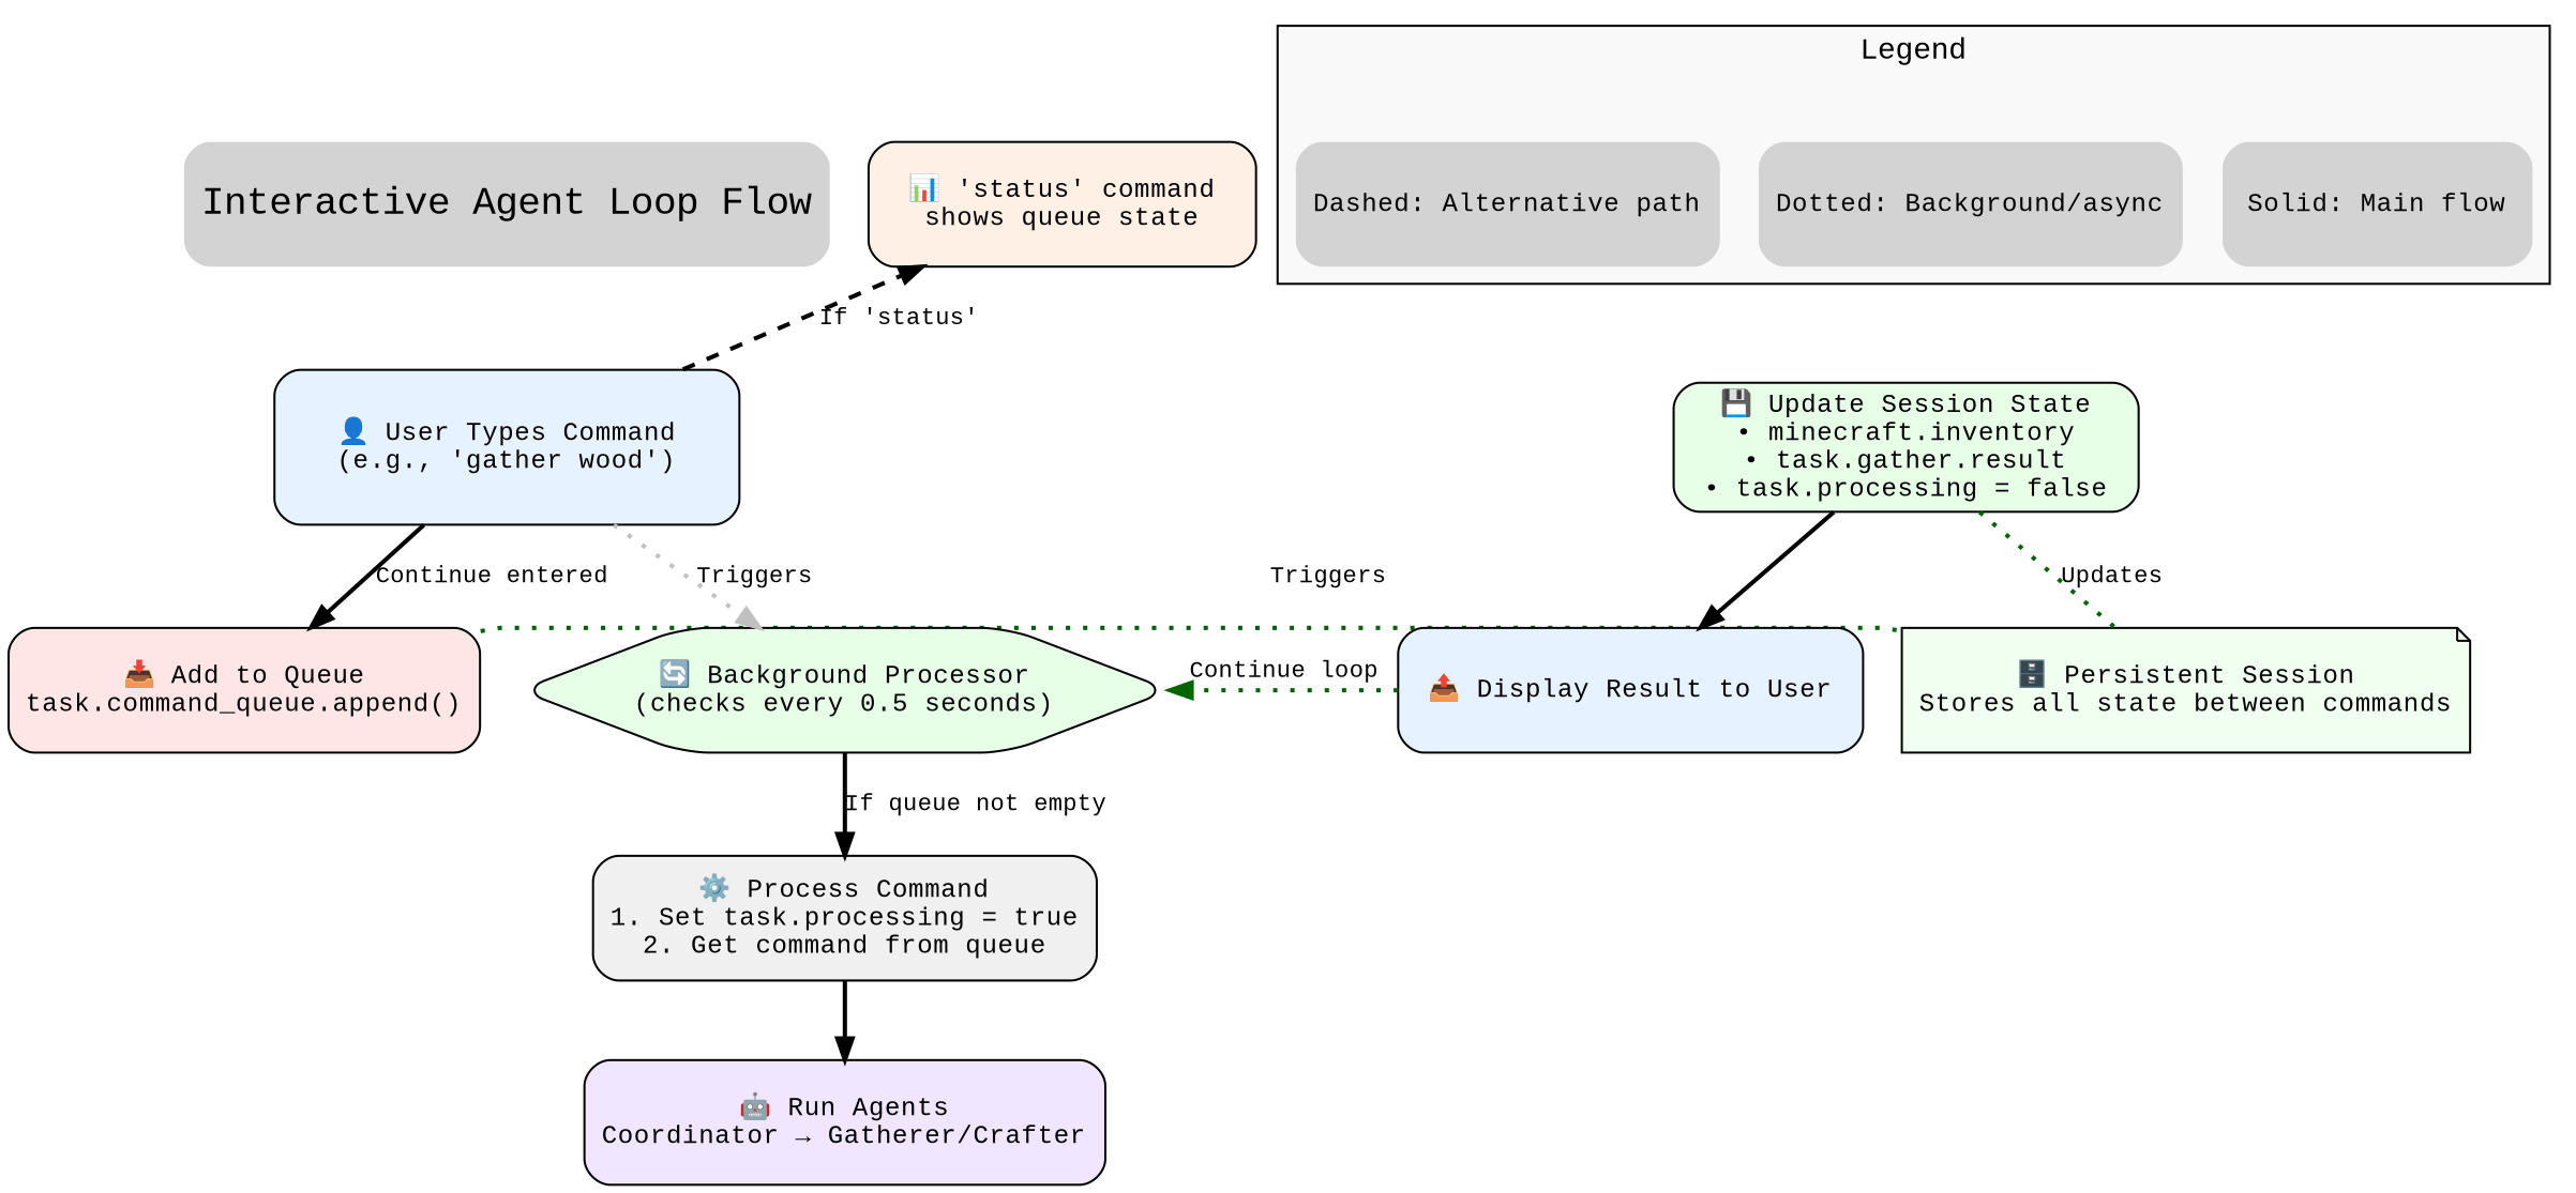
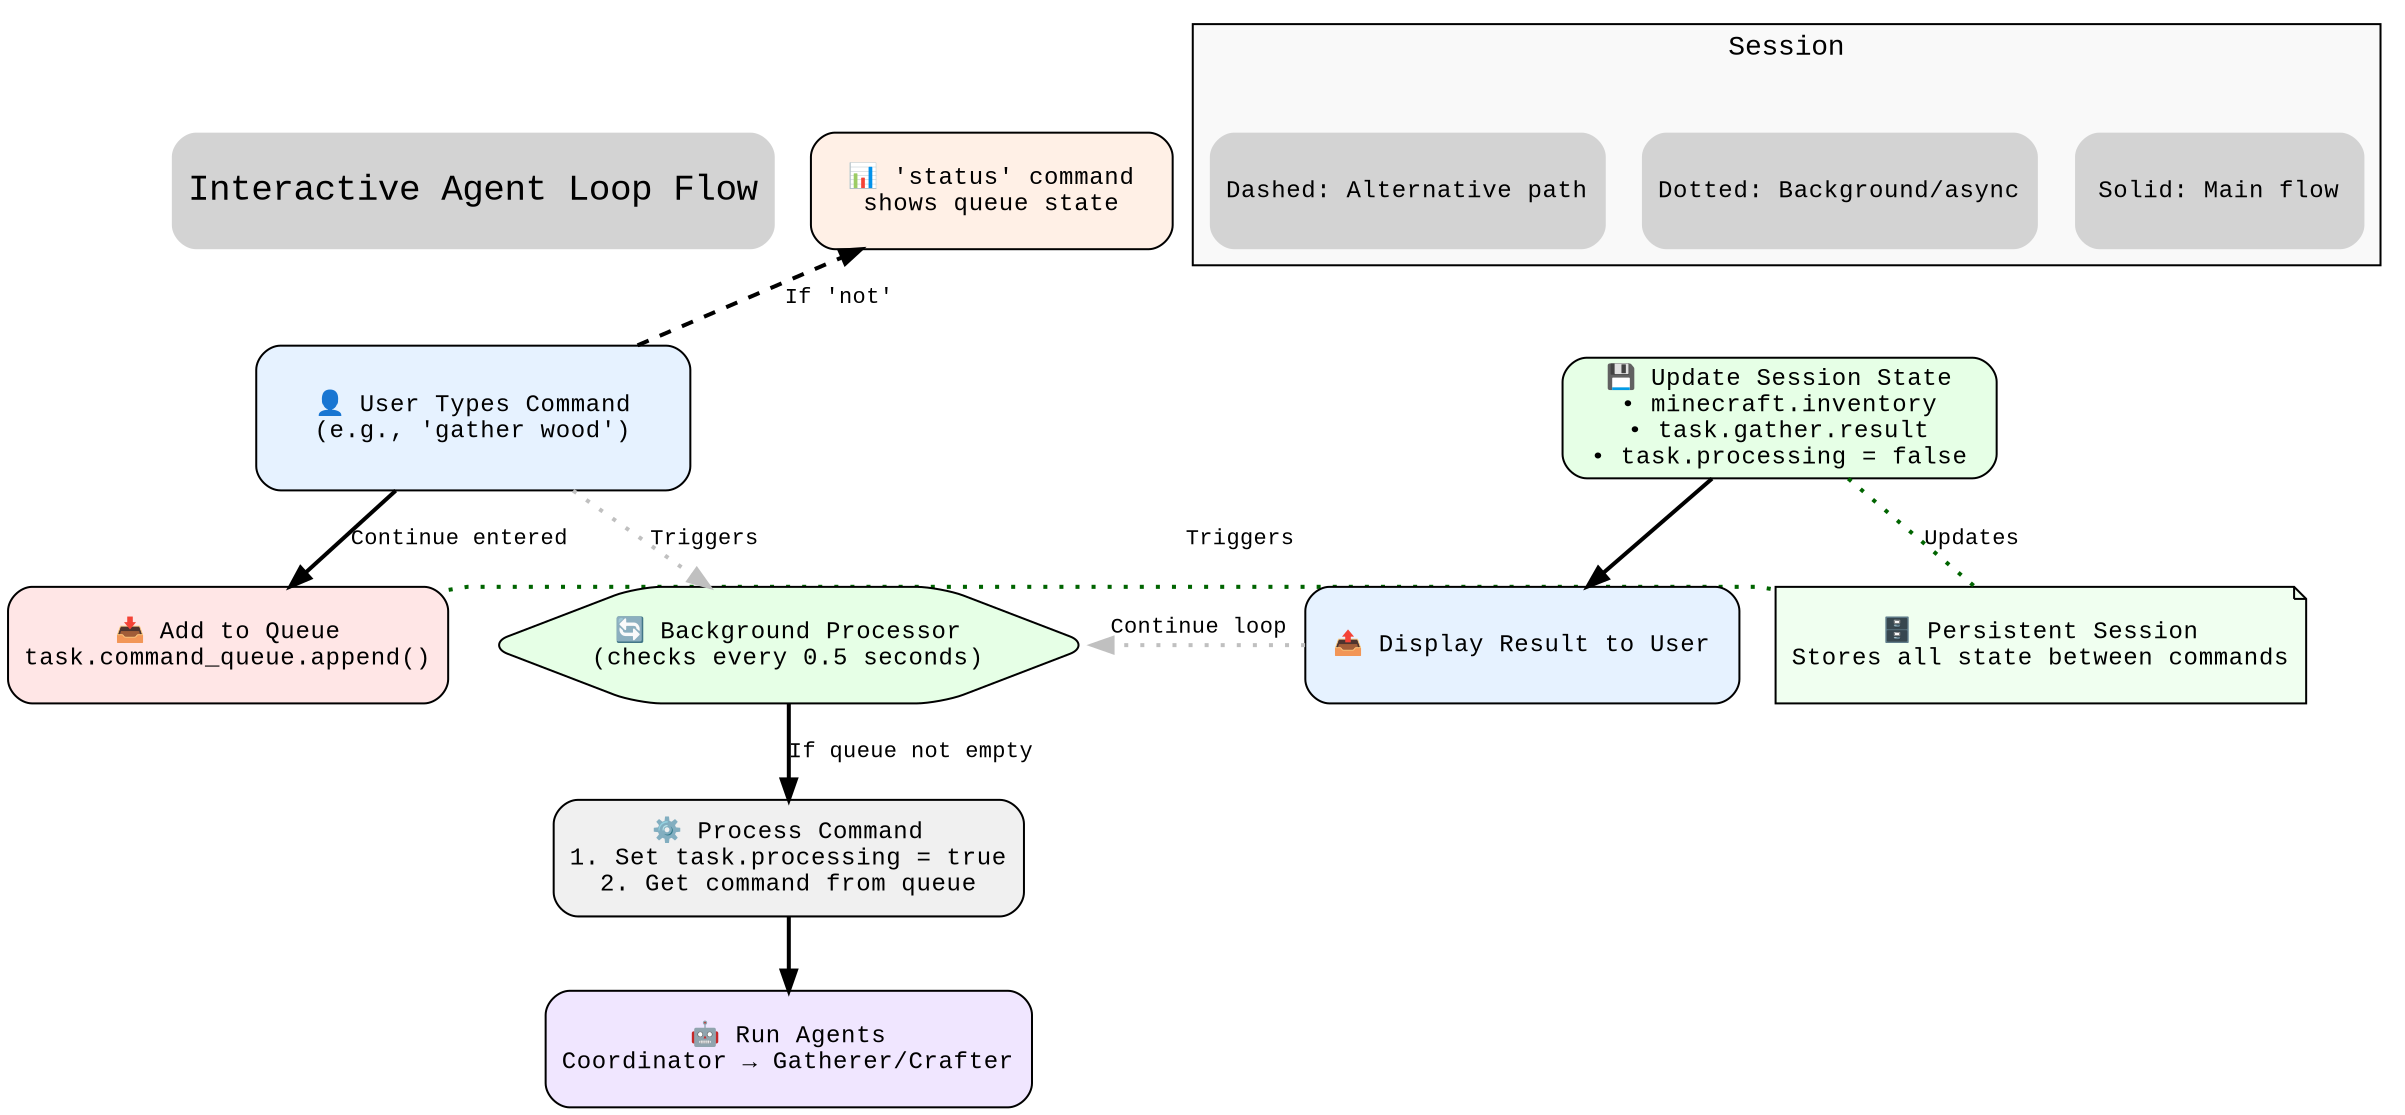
  digraph {
    bgcolor=white
    fontname="Liberation Mono"
    fontsize=14
    rankdir=TB
    node [fontname="Liberation Mono" fontsize=12 shape=box style="rounded,filled"]
    edge [fontname="Liberation Mono" fontsize=11 penwidth=2]
    n1 [fillcolor="#ffe6e6" height=0.8 label="📥 Add to Queue\ntask.command_queue.append()" width=3]
    n2 [fillcolor="#f0fff0" height=0.8 label="🗄️ Persistent Session\nStores all state between commands" shape=note width=3.5]
    n3 [height=0.8 label="Solid: Main flow" shape=none width=2]
    n4 [height=0.8 label="Dotted: Background/async" shape=none width=2]
    n5 [height=0.8 label="Dashed: Alternative path" shape=none width=2]
    n6 [fontsize=18 fontweight=bold height=0.8 label="Interactive Agent Loop Flow" shape=none width=3]
    n7 [fillcolor="#e6f2ff" height=1 label="👤 User Types Command\n(e.g., 'gather wood')" width=3]
    n8 [fillcolor="#fff0e6" height=0.8 label="📊 'status' command\nshows queue state" width=2.5]
    n9 [fillcolor="#e6ffe6" height=0.8 label="🔄 Background Processor\n(checks every 0.5 seconds)" shape=hexagon width=3]
    n10 [fillcolor="#f0f0f0" height=0.8 label="⚙️ Process Command\n1. Set task.processing = true\n2. Get command from queue" width=3]
    n11 [fillcolor="#f0e6ff" height=0.8 label="🤖 Run Agents\nCoordinator → Gatherer/Crafter" width=3]
    n12 [fillcolor="#e6ffe6" height=0.8 label="💾 Update Session State\n• minecraft.inventory\n• task.gather.result\n• task.processing = false" width=3]
    n13 [fillcolor="#e6f2ff" height=0.8 label="📤 Display Result to User" width=3]
    subgraph sub_1 {
      rank=same
      n1
      n2
    }
    subgraph cluster_2 {
      fillcolor="#f9f9f9"
-     label=Legend
+     label=Session
      style=filled
      n3
      n4
      n5
    }
    n1 -> n2 [color=darkgreen dir=none label=Triggers style=dotted]
    n6 -> n7 [style=invis]
    n7 -> n1 [label="Continue entered"]
-   n7 -> n8 [constraint=false label="If 'status'" style=dashed]
+   n7 -> n8 [constraint=false label="If 'not'" style=dashed]
    n7 -> n9 [color=gray label=Triggers style=dotted]
    n9 -> n10 [label="If queue not empty"]
    n10 -> n11
    n12 -> n2 [color=darkgreen dir=none label=Updates style=dotted]
    n12 -> n13
-   n13 -> n9 [color=darkgreen constraint=false label="Continue loop" style=dotted]
+   n13 -> n9 [color=gray constraint=false label="Continue loop" style=dotted]
  }
